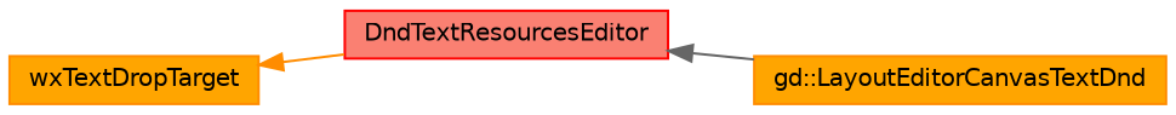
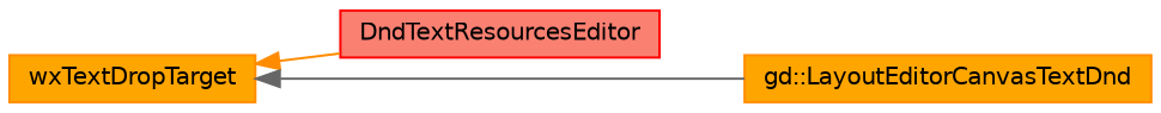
  digraph {
    rankdir=LR
    node [color=darkorange fillcolor=orange fontname=Helvetica fontsize=10 shape=record style=filled]
    edge [dir=back fontname=Helvetica fontsize=10 labelfontname=Helvetica labelfontsize=10 style=solid]
    n1 [height=0.2 label=wxTextDropTarget width=0.4]
    n2 [color=red fillcolor=salmon height=0.2 label=DndTextResourcesEditor width=0.4]
    n3 [height=0.2 label="gd::LayoutEditorCanvasTextDnd" width=0.4]
    n1 -> n2 [color=darkorange]
-   n2 -> n3 [color=gray40]
+   n1 -> n3 [color=gray40]
  }
